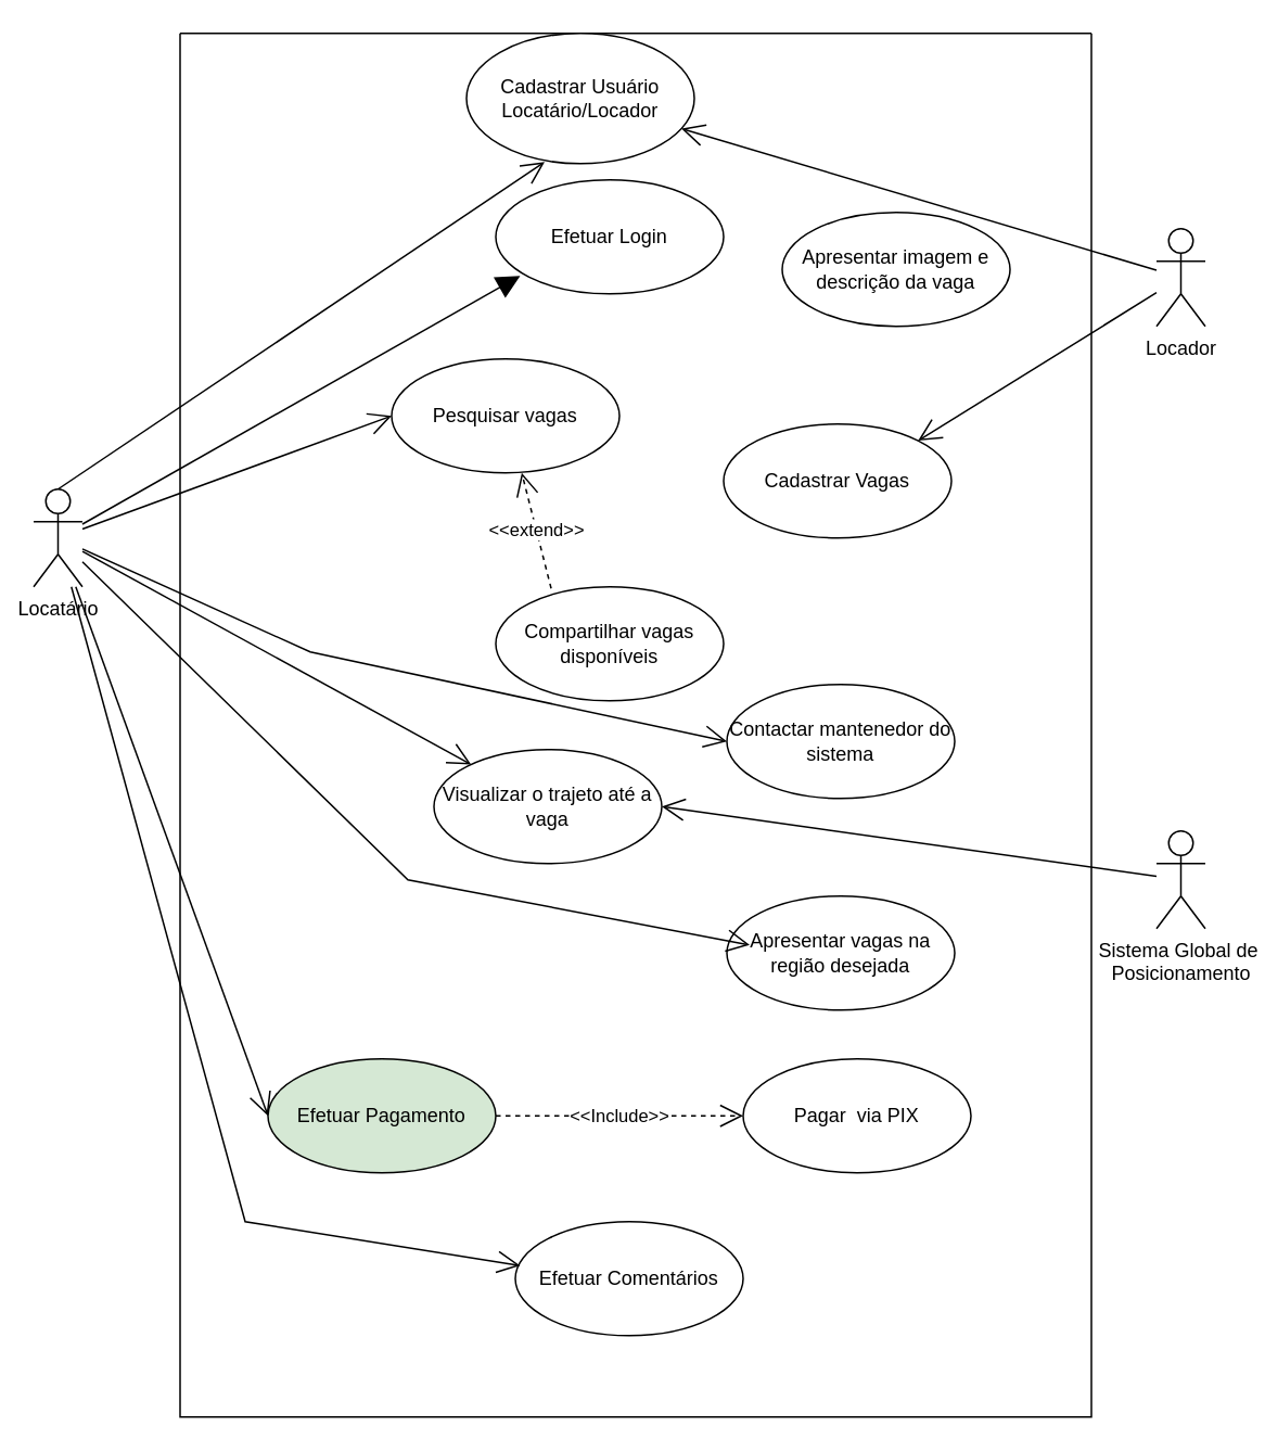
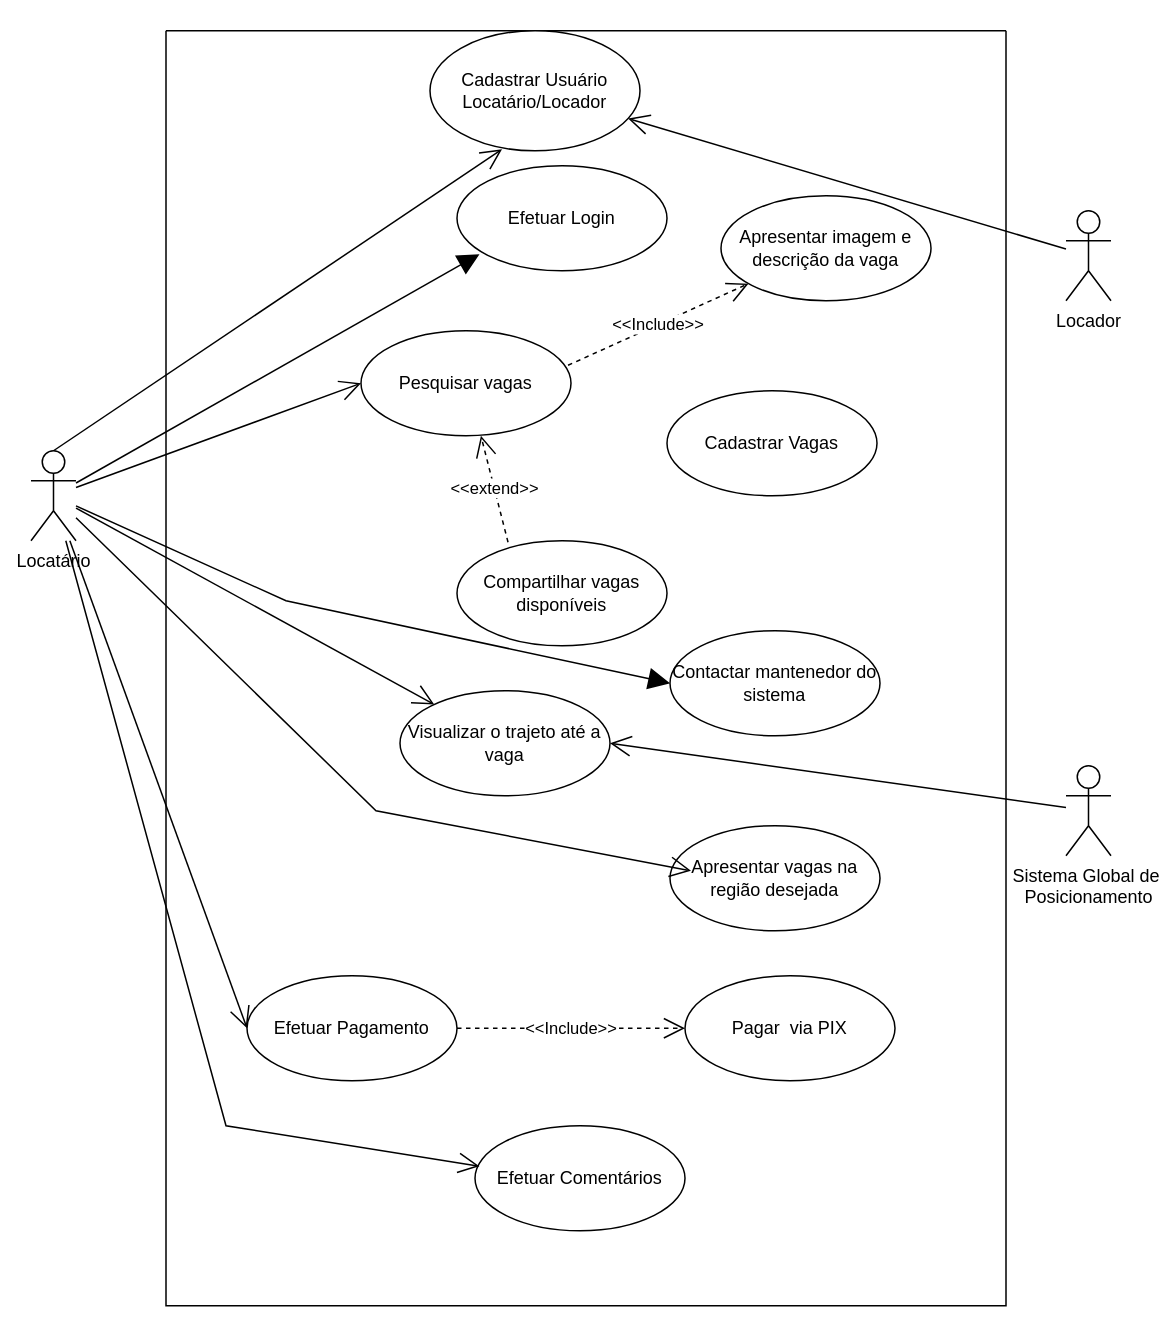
  <mxCell id="0" />
  <mxCell id="1" parent="0" />
  <mxCell id="2" value="" style="swimlane;startSize=0;" vertex="1" parent="1"><mxGeometry x="110" y="20" width="560" height="850" as="geometry" /></mxCell>
  <mxCell id="3" value="Apresentar vagas na região desejada" style="ellipse;whiteSpace=wrap;html=1;" vertex="1" parent="2"><mxGeometry x="336" y="530" width="140" height="70" as="geometry" /></mxCell>
  <mxCell id="4" value="Visualizar o trajeto até a vaga" style="ellipse;whiteSpace=wrap;html=1;" vertex="1" parent="2"><mxGeometry x="156" y="440" width="140" height="70" as="geometry" /></mxCell>
  <mxCell id="5" value="Apresentar imagem e descrição da vaga" style="ellipse;whiteSpace=wrap;html=1;" vertex="1" parent="2"><mxGeometry x="370" y="110" width="140" height="70" as="geometry" /></mxCell>
  <mxCell id="6" value="Cadastrar Usuário&lt;br&gt;Locatário/Locador" style="ellipse;whiteSpace=wrap;html=1;" vertex="1" parent="2"><mxGeometry x="176" width="140" height="80" as="geometry" /></mxCell>
  <mxCell id="7" value="Contactar mantenedor do sistema" style="ellipse;whiteSpace=wrap;html=1;" vertex="1" parent="2"><mxGeometry x="336" y="400" width="140" height="70" as="geometry" /></mxCell>
- <mxCell id="8" value="Efetuar Pagamento" style="ellipse;whiteSpace=wrap;html=1;fillColor=#d5e8d4;" vertex="1" parent="2"><mxGeometry x="54" y="630" width="140" height="70" as="geometry" /></mxCell>
+ <mxCell id="8" value="Efetuar Pagamento" style="ellipse;whiteSpace=wrap;html=1;" vertex="1" parent="2"><mxGeometry x="54" y="630" width="140" height="70" as="geometry" /></mxCell>
  <mxCell id="9" value="Efetuar Login" style="ellipse;whiteSpace=wrap;html=1;" vertex="1" parent="2"><mxGeometry x="194" y="90" width="140" height="70" as="geometry" /></mxCell>
  <mxCell id="10" value="Compartilhar vagas disponíveis" style="ellipse;whiteSpace=wrap;html=1;" vertex="1" parent="2"><mxGeometry x="194" y="340" width="140" height="70" as="geometry" /></mxCell>
  <mxCell id="11" value="Cadastrar Vagas" style="ellipse;whiteSpace=wrap;html=1;" vertex="1" parent="2"><mxGeometry x="334" y="240" width="140" height="70" as="geometry" /></mxCell>
  <mxCell id="12" value="Pagar&amp;nbsp; via PIX" style="ellipse;whiteSpace=wrap;html=1;" vertex="1" parent="2"><mxGeometry x="346" y="630" width="140" height="70" as="geometry" /></mxCell>
  <mxCell id="13" value="Efetuar Comentários" style="ellipse;whiteSpace=wrap;html=1;" vertex="1" parent="2"><mxGeometry x="206" y="730" width="140" height="70" as="geometry" /></mxCell>
  <mxCell id="14" value="Pesquisar vagas" style="ellipse;whiteSpace=wrap;html=1;" vertex="1" parent="2"><mxGeometry x="130" y="200" width="140" height="70" as="geometry" /></mxCell>
  <mxCell id="15" value="&amp;lt;&amp;lt;Include&amp;gt;&amp;gt;" style="endArrow=open;endSize=12;dashed=1;html=1;rounded=0;exitX=1;exitY=0.5;exitDx=0;exitDy=0;entryX=0;entryY=0.5;entryDx=0;entryDy=0;" edge="1" parent="2" source="8" target="12"><mxGeometry width="160" relative="1" as="geometry"><mxPoint x="180" y="560" as="sourcePoint" /><mxPoint x="340" y="560" as="targetPoint" /></mxGeometry></mxCell>
+ <mxCell id="16" value="&amp;lt;&amp;lt;Include&amp;gt;&amp;gt;" style="endArrow=open;endSize=12;dashed=1;html=1;rounded=0;exitX=0.986;exitY=0.329;exitDx=0;exitDy=0;exitPerimeter=0;" edge="1" parent="2" source="14" target="5"><mxGeometry width="160" relative="1" as="geometry"><mxPoint x="170" y="160" as="sourcePoint" /><mxPoint x="376" y="165" as="targetPoint" /></mxGeometry></mxCell>
  <mxCell id="17" value="&amp;lt;&amp;lt;extend&amp;gt;&amp;gt;" style="endArrow=open;endSize=12;dashed=1;html=1;rounded=0;exitX=0.243;exitY=0.014;exitDx=0;exitDy=0;exitPerimeter=0;entryX=0.571;entryY=1;entryDx=0;entryDy=0;entryPerimeter=0;" edge="1" parent="2" source="10" target="14"><mxGeometry width="160" relative="1" as="geometry"><mxPoint x="170" y="260" as="sourcePoint" /><mxPoint x="330" y="260" as="targetPoint" /></mxGeometry></mxCell>
  <mxCell id="18" value="Locatário" style="shape=umlActor;verticalLabelPosition=bottom;verticalAlign=top;html=1;outlineConnect=0;" vertex="1" parent="1"><mxGeometry x="20" y="300" width="30" height="60" as="geometry" /></mxCell>
  <mxCell id="19" value="Locador" style="shape=umlActor;verticalLabelPosition=bottom;verticalAlign=top;html=1;outlineConnect=0;" vertex="1" parent="1"><mxGeometry x="710" y="140" width="30" height="60" as="geometry" /></mxCell>
  <mxCell id="20" value="Sistema Global de&amp;nbsp;&lt;br&gt;Posicionamento" style="shape=umlActor;verticalLabelPosition=bottom;verticalAlign=top;html=1;" vertex="1" parent="1"><mxGeometry x="710" y="510" width="30" height="60" as="geometry" /></mxCell>
  <mxCell id="21" value="" style="endArrow=open;endFill=1;endSize=12;html=1;rounded=0;exitX=0.5;exitY=0;exitDx=0;exitDy=0;exitPerimeter=0;entryX=0.343;entryY=0.988;entryDx=0;entryDy=0;entryPerimeter=0;" edge="1" parent="1" source="18" target="6"><mxGeometry width="160" relative="1" as="geometry"><mxPoint x="50" y="322.14" as="sourcePoint" /><mxPoint x="225.008" y="60.004" as="targetPoint" /></mxGeometry></mxCell>
  <mxCell id="22" value="" style="endArrow=block;endFill=1;endSize=12;html=1;rounded=0;entryX=0.107;entryY=0.843;entryDx=0;entryDy=0;entryPerimeter=0;" edge="1" parent="1" source="18" target="9"><mxGeometry width="160" relative="1" as="geometry"><mxPoint x="280" y="190" as="sourcePoint" /><mxPoint x="440" y="190" as="targetPoint" /></mxGeometry></mxCell>
  <mxCell id="23" value="" style="endArrow=open;endFill=1;endSize=12;html=1;rounded=0;entryX=0;entryY=0.5;entryDx=0;entryDy=0;" edge="1" parent="1" source="18" target="14"><mxGeometry width="160" relative="1" as="geometry"><mxPoint x="280" y="190" as="sourcePoint" /><mxPoint x="236" y="283" as="targetPoint" /></mxGeometry></mxCell>
  <mxCell id="24" value="" style="endArrow=open;endFill=1;endSize=12;html=1;rounded=0;" edge="1" parent="1" source="18" target="4"><mxGeometry width="160" relative="1" as="geometry"><mxPoint x="280" y="490" as="sourcePoint" /><mxPoint x="440" y="490" as="targetPoint" /></mxGeometry></mxCell>
  <mxCell id="25" value="" style="endArrow=open;endFill=1;endSize=12;html=1;rounded=0;entryX=0;entryY=0.5;entryDx=0;entryDy=0;" edge="1" parent="1" source="18" target="8"><mxGeometry width="160" relative="1" as="geometry"><mxPoint x="280" y="490" as="sourcePoint" /><mxPoint x="440" y="490" as="targetPoint" /></mxGeometry></mxCell>
- <mxCell id="26" value="" style="endArrow=open;endFill=1;endSize=12;html=1;rounded=0;entryX=1;entryY=0;entryDx=0;entryDy=0;" edge="1" parent="1" source="19" target="11"><mxGeometry width="160" relative="1" as="geometry"><mxPoint x="280" y="190" as="sourcePoint" /><mxPoint x="440" y="190" as="targetPoint" /></mxGeometry></mxCell>
  <mxCell id="27" value="" style="endArrow=open;endFill=1;endSize=12;html=1;rounded=0;entryX=1;entryY=0.5;entryDx=0;entryDy=0;" edge="1" parent="1" source="20" target="4"><mxGeometry width="160" relative="1" as="geometry"><mxPoint x="280" y="490" as="sourcePoint" /><mxPoint x="440" y="490" as="targetPoint" /></mxGeometry></mxCell>
  <mxCell id="28" value="" style="endArrow=open;endFill=1;endSize=12;html=1;rounded=0;entryX=0.021;entryY=0.386;entryDx=0;entryDy=0;entryPerimeter=0;" edge="1" parent="1" source="18" target="13"><mxGeometry width="160" relative="1" as="geometry"><mxPoint x="280" y="590" as="sourcePoint" /><mxPoint x="140" y="390" as="targetPoint" /><Array as="points"><mxPoint x="150" y="750" /></Array></mxGeometry></mxCell>
- <mxCell id="29" value="" style="endArrow=open;endFill=1;endSize=12;html=1;rounded=0;entryX=0;entryY=0.5;entryDx=0;entryDy=0;" edge="1" parent="1" source="18" target="7"><mxGeometry width="160" relative="1" as="geometry"><mxPoint x="280" y="280" as="sourcePoint" /><mxPoint x="440" y="280" as="targetPoint" /><Array as="points"><mxPoint x="190" y="400" /></Array></mxGeometry></mxCell>
+ <mxCell id="29" value="" style="endArrow=block;endFill=1;endSize=12;html=1;rounded=0;entryX=0;entryY=0.5;entryDx=0;entryDy=0;" edge="1" parent="1" source="18" target="7"><mxGeometry width="160" relative="1" as="geometry"><mxPoint x="280" y="280" as="sourcePoint" /><mxPoint x="440" y="280" as="targetPoint" /><Array as="points"><mxPoint x="190" y="400" /></Array></mxGeometry></mxCell>
  <mxCell id="30" value="" style="endArrow=open;endFill=1;endSize=12;html=1;rounded=0;" edge="1" parent="1" source="19" target="6"><mxGeometry width="160" relative="1" as="geometry"><mxPoint x="280" y="80" as="sourcePoint" /><mxPoint x="440" y="80" as="targetPoint" /></mxGeometry></mxCell>
  <mxCell id="31" value="" style="endArrow=open;endFill=1;endSize=12;html=1;rounded=0;entryX=0.1;entryY=0.429;entryDx=0;entryDy=0;entryPerimeter=0;" edge="1" parent="1" source="18" target="3"><mxGeometry width="160" relative="1" as="geometry"><mxPoint x="90" y="359.98" as="sourcePoint" /><mxPoint x="426" y="560" as="targetPoint" /><Array as="points"><mxPoint x="250" y="540" /></Array></mxGeometry></mxCell>
